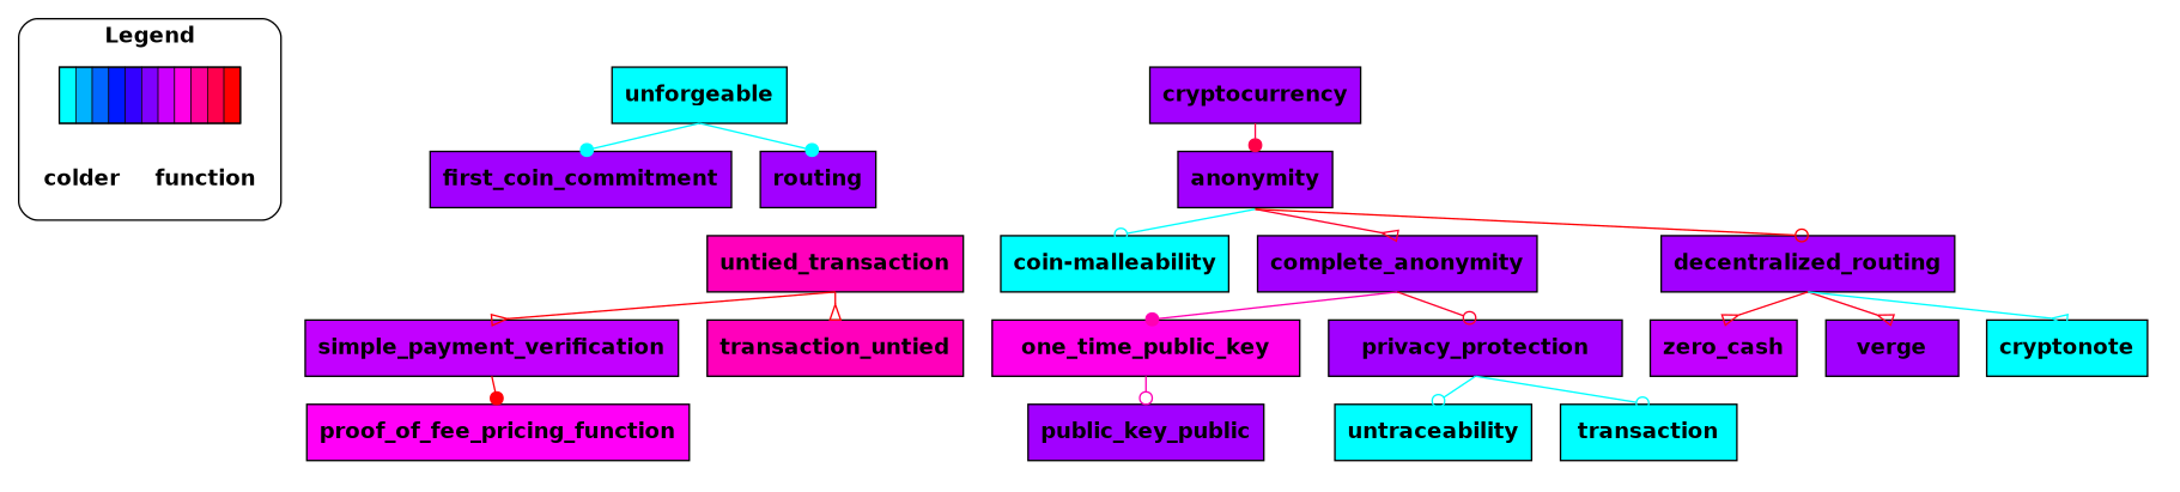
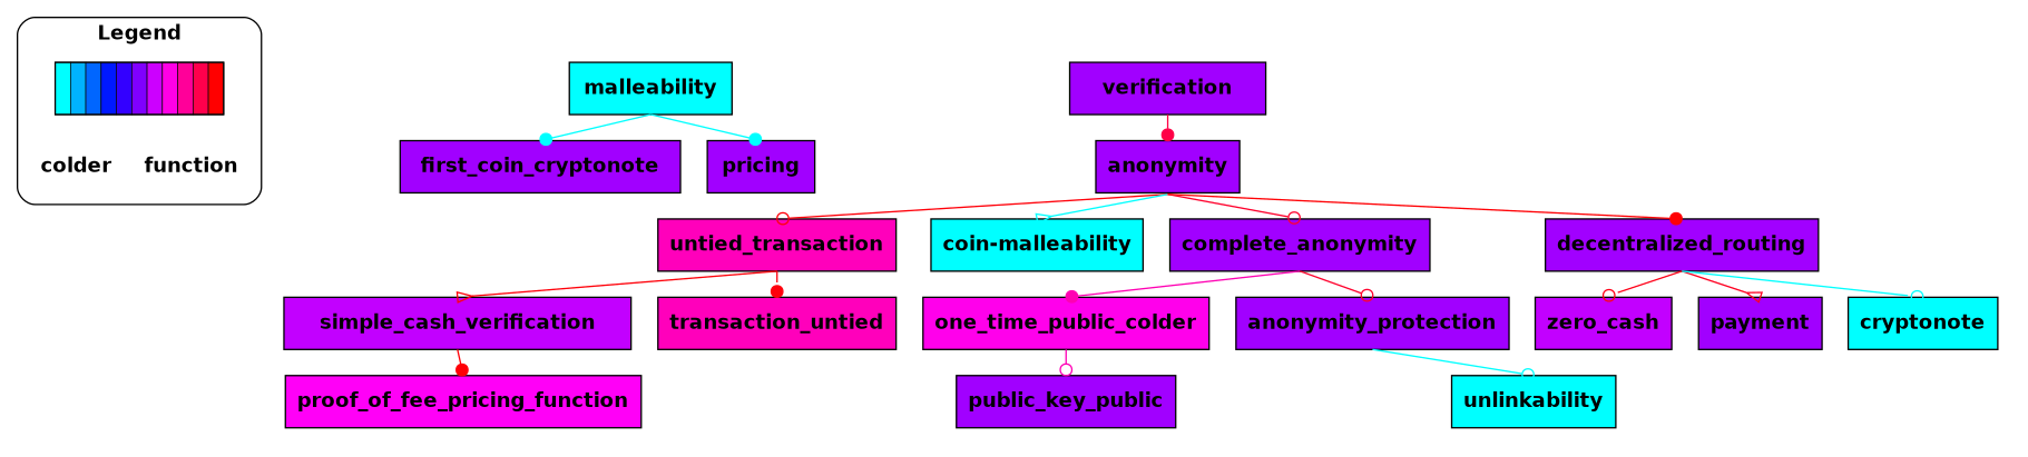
  digraph {
    clusterrank=local
    rankdir=TB
    splines=line
    node [fillcolor="0.772 1.0 1.0" fontname="helvetica-bold" shape=rectangle style=filled]
    edge [headport=n tailport=s arrowhead=odot color="0.500 1.0 1.0" dir=forward]
    n1 [fillcolor="0.5 1.0 1.0: 0.55 1.0 1.0: 0.6 1.0 1.0: 0.65 1.0 1.0: 0.7 1.0 1.0: 0.75 1.0 1.0: 0.8 1.0 1.0: 0.85 1.0 1.0: 0.9 1.0 1.0: 0.95 1.0 1.0: 1.0 1.0 1.0" label="                      " style=striped]
    n2 [label="colder     function" shape=plaintext fillcolor="" style=""]
-   n3 [label=cryptocurrency]
+   n3 [label=verification]
    n4 [label=anonymity]
    n5 [fillcolor="0.878 1.0 1.0" label=untied_transaction]
    n6 [fillcolor="0.500 1.0 1.0" label="coin-malleability"]
    n7 [label=complete_anonymity]
    n8 [label=decentralized_routing]
-   n9 [fillcolor="0.793 1.0 1.0" label=simple_payment_verification]
-   n10 [fillcolor="0.500 1.0 1.0" label=unforgeable]
+   n9 [fillcolor="0.793 1.0 1.0" label=simple_cash_verification]
+   n10 [fillcolor="0.500 1.0 1.0" label=malleability]
    n11 [fillcolor="0.878 1.0 1.0" label=transaction_untied]
-   n12 [fillcolor="0.847 1.0 1.0" label=one_time_public_key]
-   n13 [label=privacy_protection]
+   n12 [fillcolor="0.847 1.0 1.0" label=one_time_public_colder]
+   n13 [label=anonymity_protection]
    n14 [fillcolor="0.793 1.0 1.0" label=zero_cash]
-   n15 [label=verge]
+   n15 [label=payment]
    n16 [fillcolor="0.500 1.0 1.0" label=cryptonote]
    n17 [fillcolor="0.839 1.0 1.0" label=proof_of_fee_pricing_function]
-   n18 [label=first_coin_commitment]
-   n19 [label=routing]
+   n18 [label=first_coin_cryptonote]
+   n19 [label=pricing]
    n20 [label=public_key_public]
-   n21 [fillcolor="0.500 1.0 1.0" label=untraceability]
-   n22 [fillcolor="0.500 1.0 1.0" label=transaction]
+   n22 [fillcolor="0.500 1.0 1.0" label=unlinkability]
    subgraph cluster_1 {
      color=black
      fontname="helvetica-bold"
      label=Legend
      minlen=0.01
      ranksep=0.01
      style=rounded
      n1
      n2
    }
    subgraph cluster_2 {
      color=white
      n3
      n4
      n5
      n6
      n7
      n8
      n9
      n10
      n11
      n12
      n13
      n14
      n15
      n16
      n17
      n18
      n19
      n20
-     n21
      n22
    }
    n1 -> n2 [style=invis arrowhead="" color="" dir=""]
    n3 -> n4 [arrowhead=dot color="0.954 1.0 1.0"]
-   n4 -> n6
-   n4 -> n7 [arrowhead=invempty color="0.971 1.0 1.0"]
-   n4 -> n8 [color="0.997 1.0 1.0"]
+   n4 -> n5 [color="0.994 1.0 1.0"]
+   n4 -> n6 [arrowhead=invempty]
+   n4 -> n7 [color="0.971 1.0 1.0"]
+   n4 -> n8 [arrowhead=dot color="0.997 1.0 1.0"]
    n5 -> n9 [arrowhead=invempty color="0.994 1.0 1.0"]
-   n5 -> n11 [arrowhead=invempty color="0.992 1.0 1.0"]
+   n5 -> n11 [arrowhead=dot color="0.992 1.0 1.0"]
    n7 -> n12 [arrowhead=dot color="0.883 1.0 1.0"]
    n7 -> n13 [color="0.971 1.0 1.0"]
-   n8 -> n14 [arrowhead=invempty color="0.984 1.0 1.0"]
+   n8 -> n14 [color="0.984 1.0 1.0"]
    n8 -> n15 [arrowhead=invempty color="0.978 1.0 1.0"]
-   n8 -> n16 [arrowhead=invempty]
+   n8 -> n16
    n9 -> n17 [arrowhead=dot color="0.995 1.0 1.0"]
    n10 -> n18 [arrowhead=dot]
    n10 -> n19 [arrowhead=dot]
    n12 -> n20 [color="0.882 1.0 1.0"]
-   n13 -> n21
    n13 -> n22
  }
